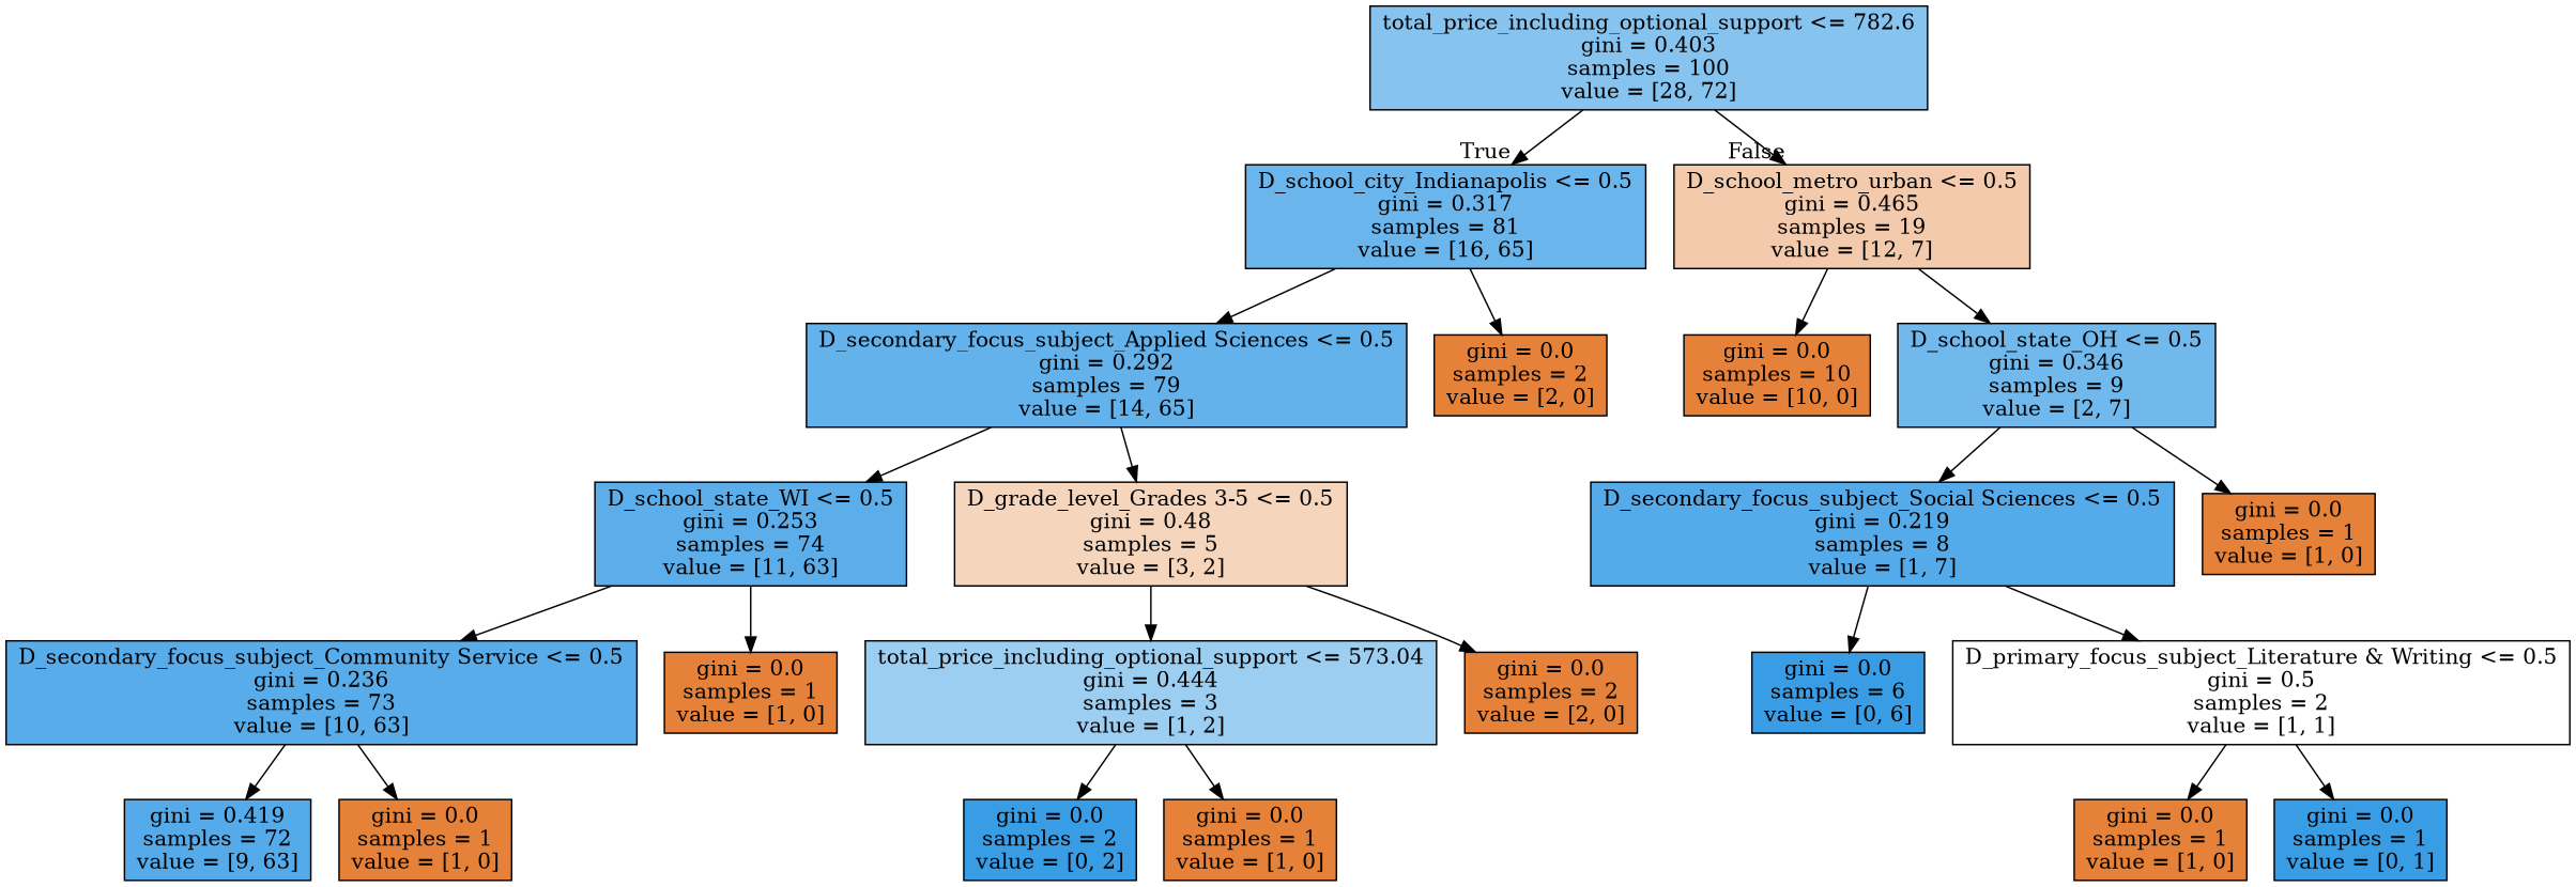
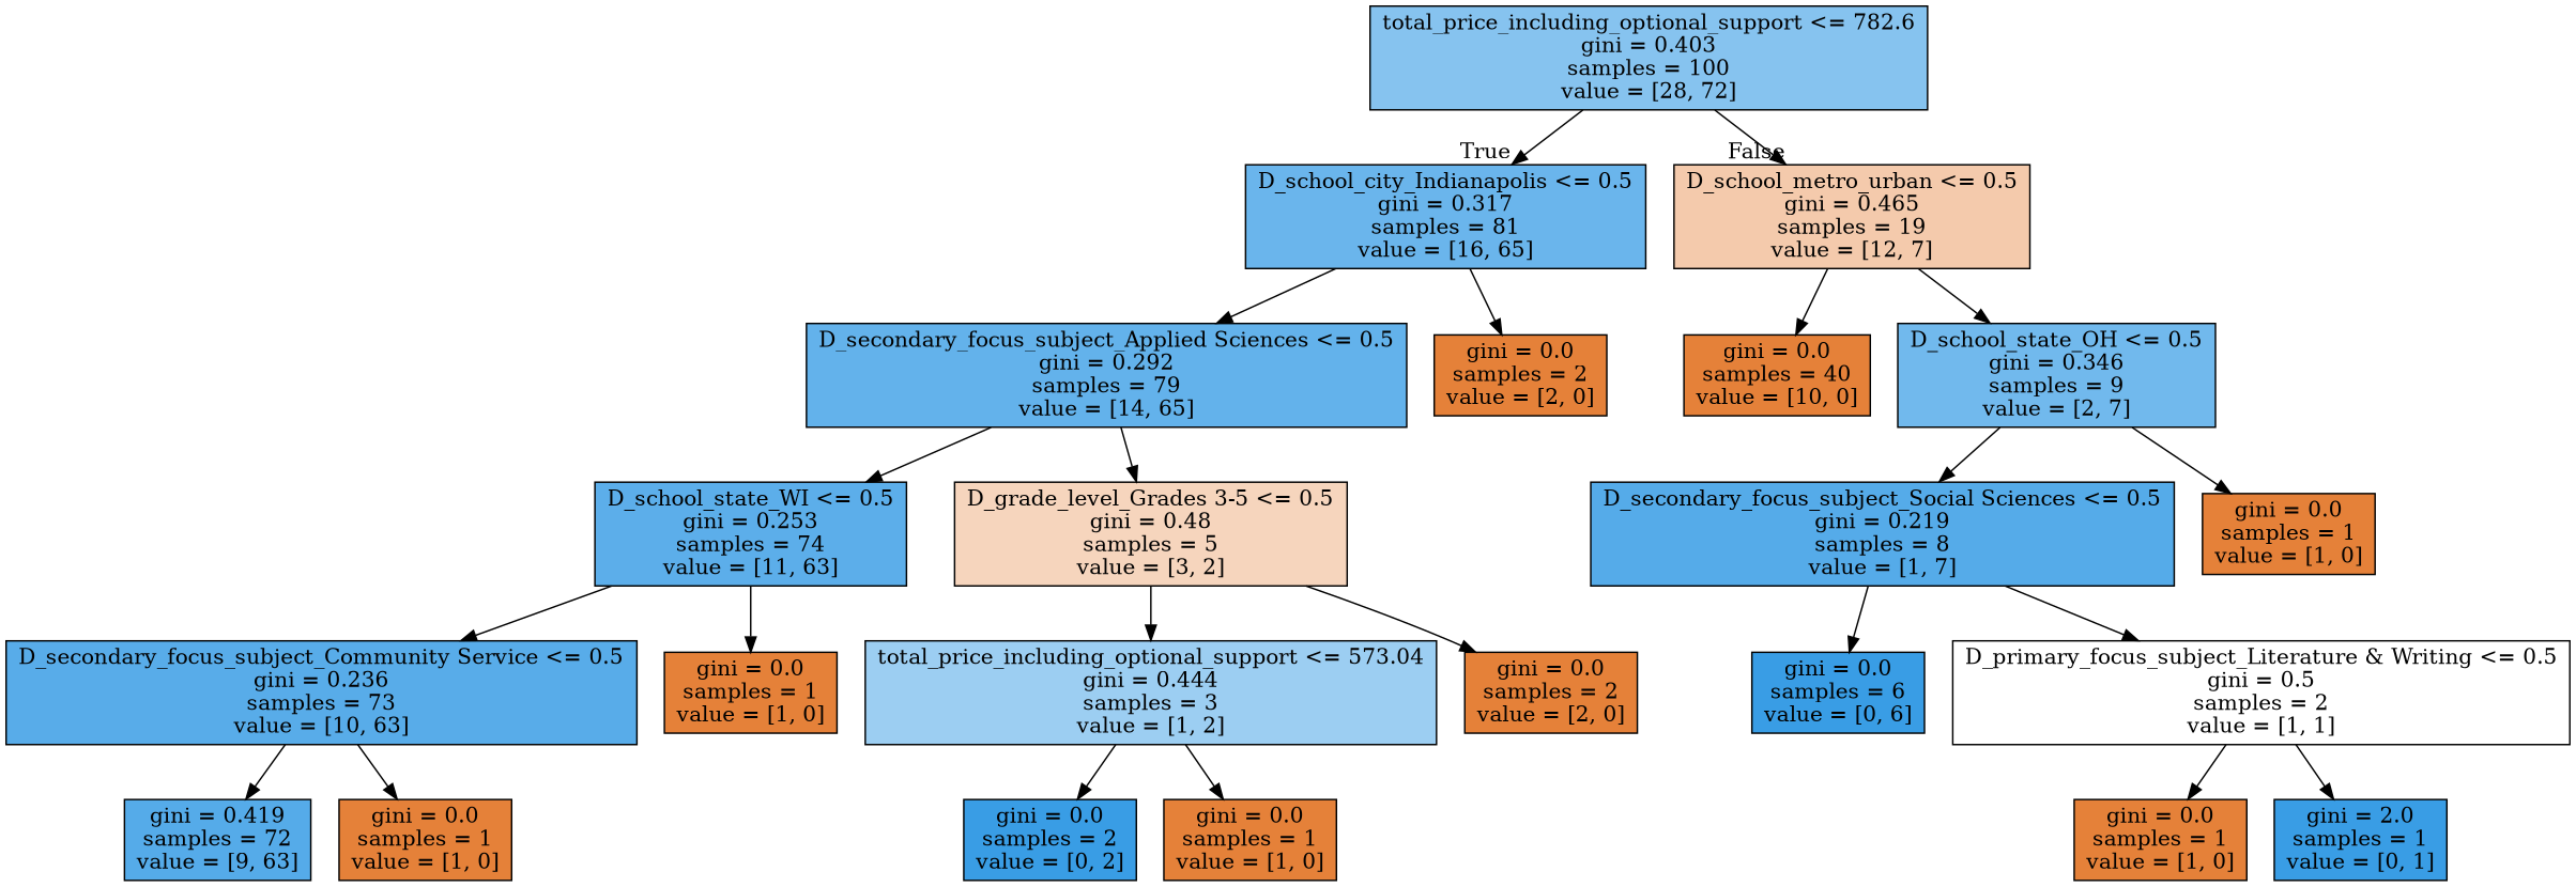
  digraph {
    node [color=black fillcolor="#e58139ff" shape=box style=filled]
    n1 [fillcolor="#399de59c" label="total_price_including_optional_support <= 782.6\ngini = 0.403\nsamples = 100\nvalue = [28, 72]"]
    n2 [fillcolor="#399de5c0" label="D_school_city_Indianapolis <= 0.5\ngini = 0.317\nsamples = 81\nvalue = [16, 65]"]
    n3 [fillcolor="#e581396a" label="D_school_metro_urban <= 0.5\ngini = 0.465\nsamples = 19\nvalue = [12, 7]"]
    n4 [fillcolor="#399de5c8" label="D_secondary_focus_subject_Applied Sciences <= 0.5\ngini = 0.292\nsamples = 79\nvalue = [14, 65]"]
    n5 [label="gini = 0.0\nsamples = 2\nvalue = [2, 0]"]
-   n6 [label="gini = 0.0\nsamples = 10\nvalue = [10, 0]"]
+   n6 [label="gini = 0.0\nsamples = 40\nvalue = [10, 0]"]
    n7 [fillcolor="#399de5b6" label="D_school_state_OH <= 0.5\ngini = 0.346\nsamples = 9\nvalue = [2, 7]"]
    n8 [fillcolor="#399de5d2" label="D_school_state_WI <= 0.5\ngini = 0.253\nsamples = 74\nvalue = [11, 63]"]
    n9 [fillcolor="#e5813955" label="D_grade_level_Grades 3-5 <= 0.5\ngini = 0.48\nsamples = 5\nvalue = [3, 2]"]
    n10 [fillcolor="#399de5d7" label="D_secondary_focus_subject_Community Service <= 0.5\ngini = 0.236\nsamples = 73\nvalue = [10, 63]"]
    n11 [label="gini = 0.0\nsamples = 1\nvalue = [1, 0]"]
    n12 [fillcolor="#399de57f" label="total_price_including_optional_support <= 573.04\ngini = 0.444\nsamples = 3\nvalue = [1, 2]"]
    n13 [label="gini = 0.0\nsamples = 2\nvalue = [2, 0]"]
    n14 [fillcolor="#399de5db" label="gini = 0.419\nsamples = 72\nvalue = [9, 63]"]
    n15 [label="gini = 0.0\nsamples = 1\nvalue = [1, 0]"]
    n16 [fillcolor="#399de5ff" label="gini = 0.0\nsamples = 2\nvalue = [0, 2]"]
    n17 [label="gini = 0.0\nsamples = 1\nvalue = [1, 0]"]
    n18 [fillcolor="#399de5db" label="D_secondary_focus_subject_Social Sciences <= 0.5\ngini = 0.219\nsamples = 8\nvalue = [1, 7]"]
    n19 [label="gini = 0.0\nsamples = 1\nvalue = [1, 0]"]
    n20 [fillcolor="#399de5ff" label="gini = 0.0\nsamples = 6\nvalue = [0, 6]"]
    n21 [fillcolor="#e5813900" label="D_primary_focus_subject_Literature & Writing <= 0.5\ngini = 0.5\nsamples = 2\nvalue = [1, 1]"]
    n22 [label="gini = 0.0\nsamples = 1\nvalue = [1, 0]"]
-   n23 [fillcolor="#399de5ff" label="gini = 0.0\nsamples = 1\nvalue = [0, 1]"]
+   n23 [fillcolor="#399de5ff" label="gini = 2.0\nsamples = 1\nvalue = [0, 1]"]
    n1 -> n2 [headlabel=True labelangle=45 labeldistance=2.5]
    n1 -> n3 [headlabel=False labelangle=-45 labeldistance=2.5]
    n2 -> n4
    n2 -> n5
    n3 -> n6
    n3 -> n7
    n4 -> n8
    n4 -> n9
    n7 -> n18
    n7 -> n19
    n8 -> n10
    n8 -> n11
    n9 -> n12
    n9 -> n13
    n10 -> n14
    n10 -> n15
    n12 -> n16
    n12 -> n17
    n18 -> n20
    n18 -> n21
    n21 -> n22
    n21 -> n23
  }
